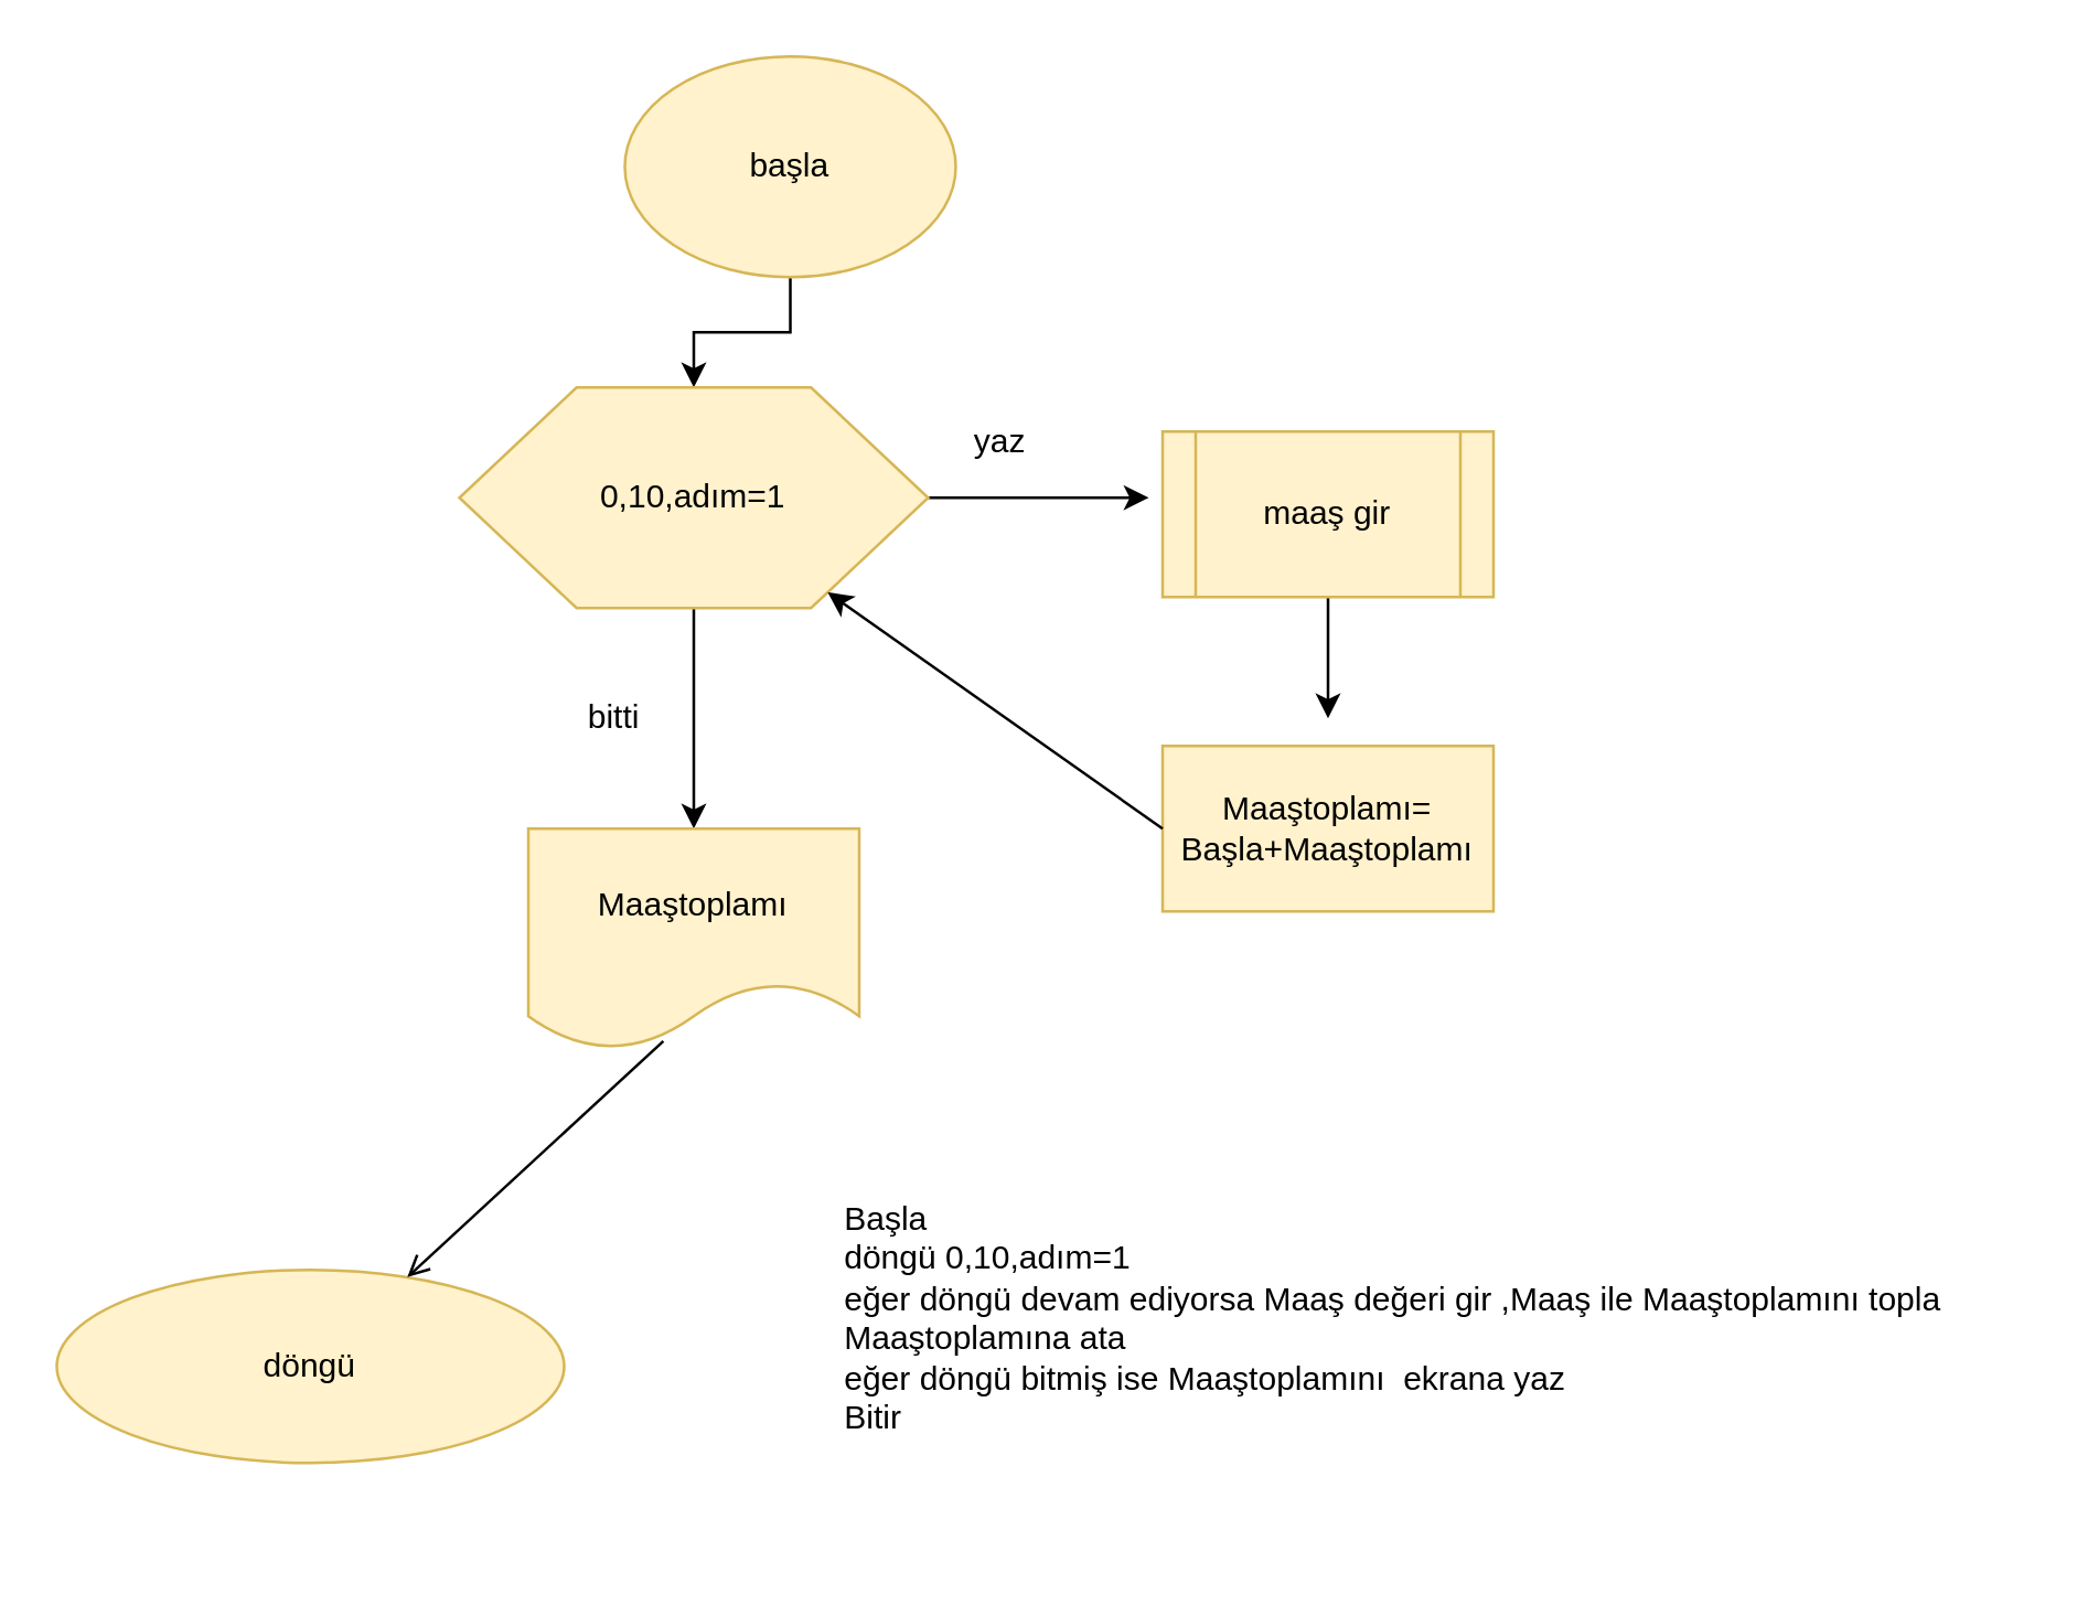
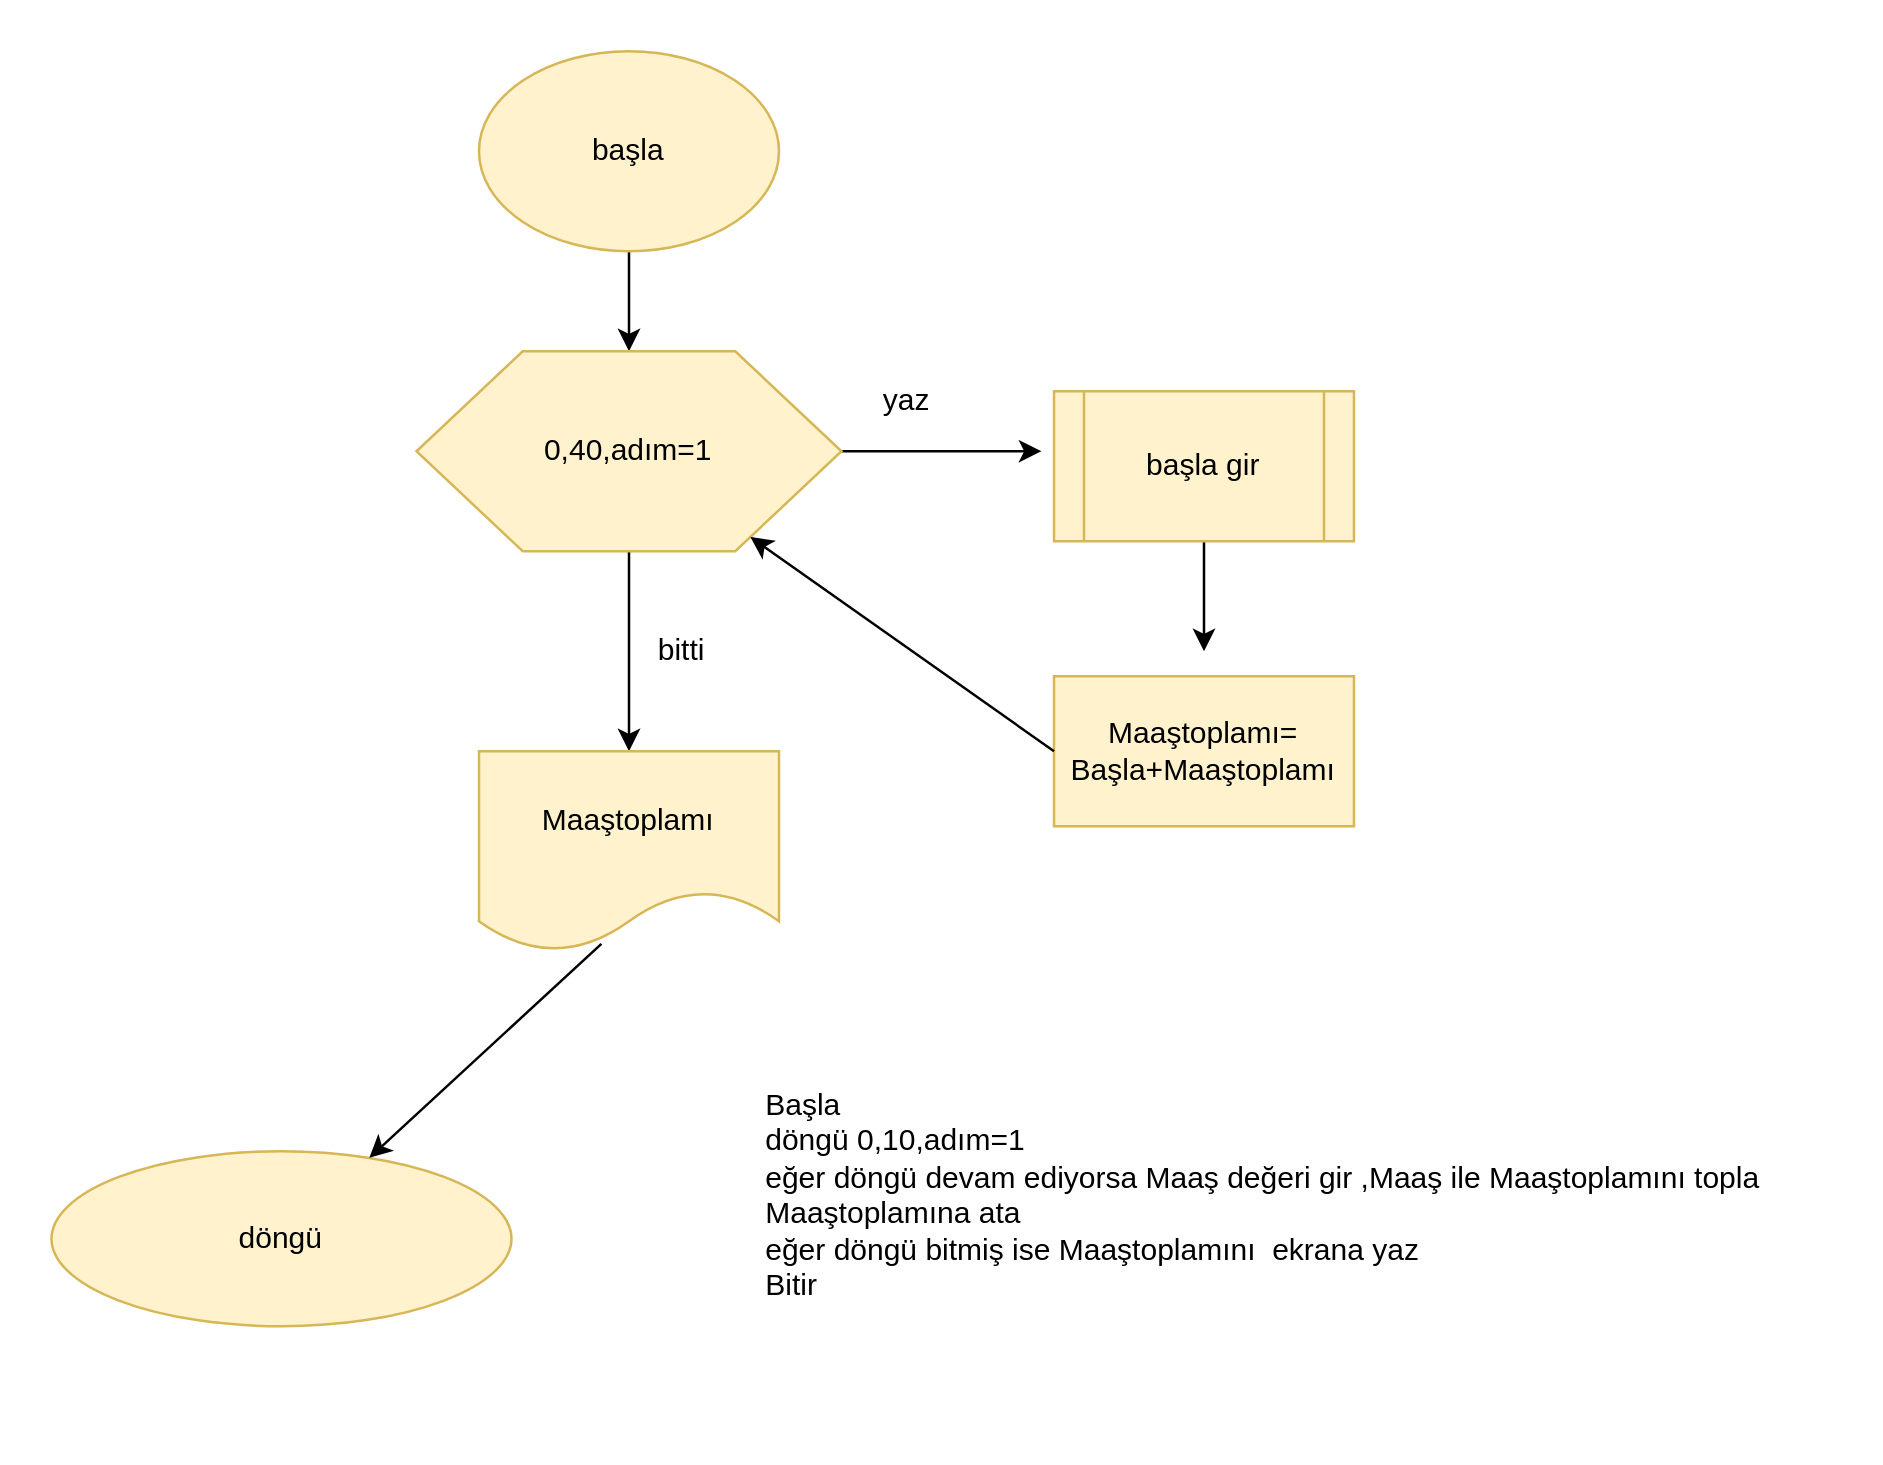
  <mxCell id="0" />
  <mxCell id="1" parent="0" />
  <mxCell id="2" value="&lt;h1&gt;&lt;br&gt;&lt;/h1&gt;&lt;div&gt;Başla&lt;/div&gt;&lt;div&gt;döngü 0,10,adım=1&lt;/div&gt;&lt;div&gt;eğer döngü devam ediyorsa Maaş değeri gir ,Maaş ile Maaştoplamını topla Maaştoplamına ata&lt;/div&gt;&lt;div&gt;eğer döngü bitmiş ise Maaştoplamını&amp;nbsp; ekrana yaz&amp;nbsp;&lt;/div&gt;&lt;div&gt;Bitir&lt;/div&gt;" style="text;html=1;strokeColor=none;fillColor=none;spacing=5;spacingTop=-20;whiteSpace=wrap;overflow=hidden;rounded=0;" parent="1" vertex="1"><mxGeometry x="301" y="384" width="430" height="180" as="geometry" /></mxCell>
  <mxCell id="3" style="edgeStyle=orthogonalEdgeStyle;rounded=0;orthogonalLoop=1;jettySize=auto;html=1;" parent="1" source="4" target="7" edge="1"><mxGeometry relative="1" as="geometry" /></mxCell>
- <mxCell id="4" value="başla" style="ellipse;whiteSpace=wrap;html=1;fillColor=#fff2cc;strokeColor=#d6b656;" parent="1" vertex="1"><mxGeometry x="226" y="20" width="120" height="80" as="geometry" /></mxCell>
+ <mxCell id="4" value="başla" style="ellipse;whiteSpace=wrap;html=1;fillColor=#fff2cc;strokeColor=#d6b656;" parent="1" vertex="1"><mxGeometry x="191" y="20" width="120" height="80" as="geometry" /></mxCell>
  <mxCell id="5" value="" style="edgeStyle=orthogonalEdgeStyle;rounded=0;orthogonalLoop=1;jettySize=auto;html=1;" parent="1" source="7" edge="1"><mxGeometry relative="1" as="geometry"><mxPoint x="251" y="300" as="targetPoint" /></mxGeometry></mxCell>
  <mxCell id="6" value="" style="edgeStyle=orthogonalEdgeStyle;rounded=0;orthogonalLoop=1;jettySize=auto;html=1;" edge="1" parent="1" source="7"><mxGeometry relative="1" as="geometry"><mxPoint x="416" y="180" as="targetPoint" /></mxGeometry></mxCell>
- <mxCell id="7" value="0,10,adım=1" style="shape=hexagon;perimeter=hexagonPerimeter2;whiteSpace=wrap;html=1;fillColor=#fff2cc;strokeColor=#d6b656;" parent="1" vertex="1"><mxGeometry x="166" y="140" width="170" height="80" as="geometry" /></mxCell>
+ <mxCell id="7" value="0,40,adım=1" style="shape=hexagon;perimeter=hexagonPerimeter2;whiteSpace=wrap;html=1;fillColor=#fff2cc;strokeColor=#d6b656;" parent="1" vertex="1"><mxGeometry x="166" y="140" width="170" height="80" as="geometry" /></mxCell>
  <mxCell id="8" value="yaz" style="text;html=1;resizable=0;points=[];autosize=1;align=left;verticalAlign=top;spacingTop=-4;" parent="1" vertex="1"><mxGeometry x="351" y="150" width="50" height="20" as="geometry" /></mxCell>
- <mxCell id="9" value="bitti" style="text;html=1;resizable=0;points=[];autosize=1;align=left;verticalAlign=top;spacingTop=-4;" parent="1" vertex="1"><mxGeometry x="211" y="250" width="30" height="20" as="geometry" /></mxCell>
+ <mxCell id="9" value="bitti" style="text;html=1;resizable=0;points=[];autosize=1;align=left;verticalAlign=top;spacingTop=-4;" parent="1" vertex="1"><mxGeometry x="261" y="250" width="30" height="20" as="geometry" /></mxCell>
  <mxCell id="10" value="döngü" style="ellipse;whiteSpace=wrap;html=1;direction=south;fillColor=#fff2cc;strokeColor=#d6b656;" parent="1" vertex="1"><mxGeometry x="20" y="460" width="184" height="70" as="geometry" /></mxCell>
  <mxCell id="11" value="Maaştoplamı" style="shape=document;whiteSpace=wrap;html=1;boundedLbl=1;fillColor=#fff2cc;strokeColor=#d6b656;" parent="1" vertex="1"><mxGeometry x="191" y="300" width="120" height="80" as="geometry" /></mxCell>
- <mxCell id="12" value="" style="endArrow=open;html=1;exitX=0.408;exitY=0.963;exitDx=0;exitDy=0;exitPerimeter=0;" parent="1" source="11" target="10" edge="1"><mxGeometry width="50" height="50" relative="1" as="geometry"><mxPoint x="261" y="430" as="sourcePoint" /><mxPoint x="311" y="380" as="targetPoint" /></mxGeometry></mxCell>
+ <mxCell id="12" value="" style="endArrow=classic;html=1;exitX=0.408;exitY=0.963;exitDx=0;exitDy=0;exitPerimeter=0;" parent="1" source="11" target="10" edge="1"><mxGeometry width="50" height="50" relative="1" as="geometry"><mxPoint x="261" y="430" as="sourcePoint" /><mxPoint x="311" y="380" as="targetPoint" /></mxGeometry></mxCell>
  <mxCell id="13" value="" style="edgeStyle=orthogonalEdgeStyle;rounded=0;orthogonalLoop=1;jettySize=auto;html=1;" edge="1" parent="1" source="14"><mxGeometry relative="1" as="geometry"><mxPoint x="481" y="260" as="targetPoint" /></mxGeometry></mxCell>
- <mxCell id="14" value="maaş gir" style="shape=process;whiteSpace=wrap;html=1;backgroundOutline=1;fillColor=#fff2cc;strokeColor=#d6b656;" vertex="1" parent="1"><mxGeometry x="421" y="156" width="120" height="60" as="geometry" /></mxCell>
+ <mxCell id="14" value="başla gir" style="shape=process;whiteSpace=wrap;html=1;backgroundOutline=1;fillColor=#fff2cc;strokeColor=#d6b656;" vertex="1" parent="1"><mxGeometry x="421" y="156" width="120" height="60" as="geometry" /></mxCell>
  <mxCell id="15" value="&lt;span style=&quot;white-space: normal&quot;&gt;Maaştoplamı=&lt;/span&gt;&lt;br style=&quot;white-space: normal&quot;&gt;&lt;span style=&quot;white-space: normal&quot;&gt;Başla+Maaştoplamı&lt;/span&gt;" style="rounded=0;whiteSpace=wrap;html=1;fillColor=#fff2cc;strokeColor=#d6b656;" vertex="1" parent="1"><mxGeometry x="421" y="270" width="120" height="60" as="geometry" /></mxCell>
  <mxCell id="16" value="" style="endArrow=classic;html=1;exitX=0;exitY=0.5;exitDx=0;exitDy=0;" edge="1" parent="1" source="15" target="7"><mxGeometry width="50" height="50" relative="1" as="geometry"><mxPoint x="301" y="440" as="sourcePoint" /><mxPoint x="371" y="350" as="targetPoint" /></mxGeometry></mxCell>
